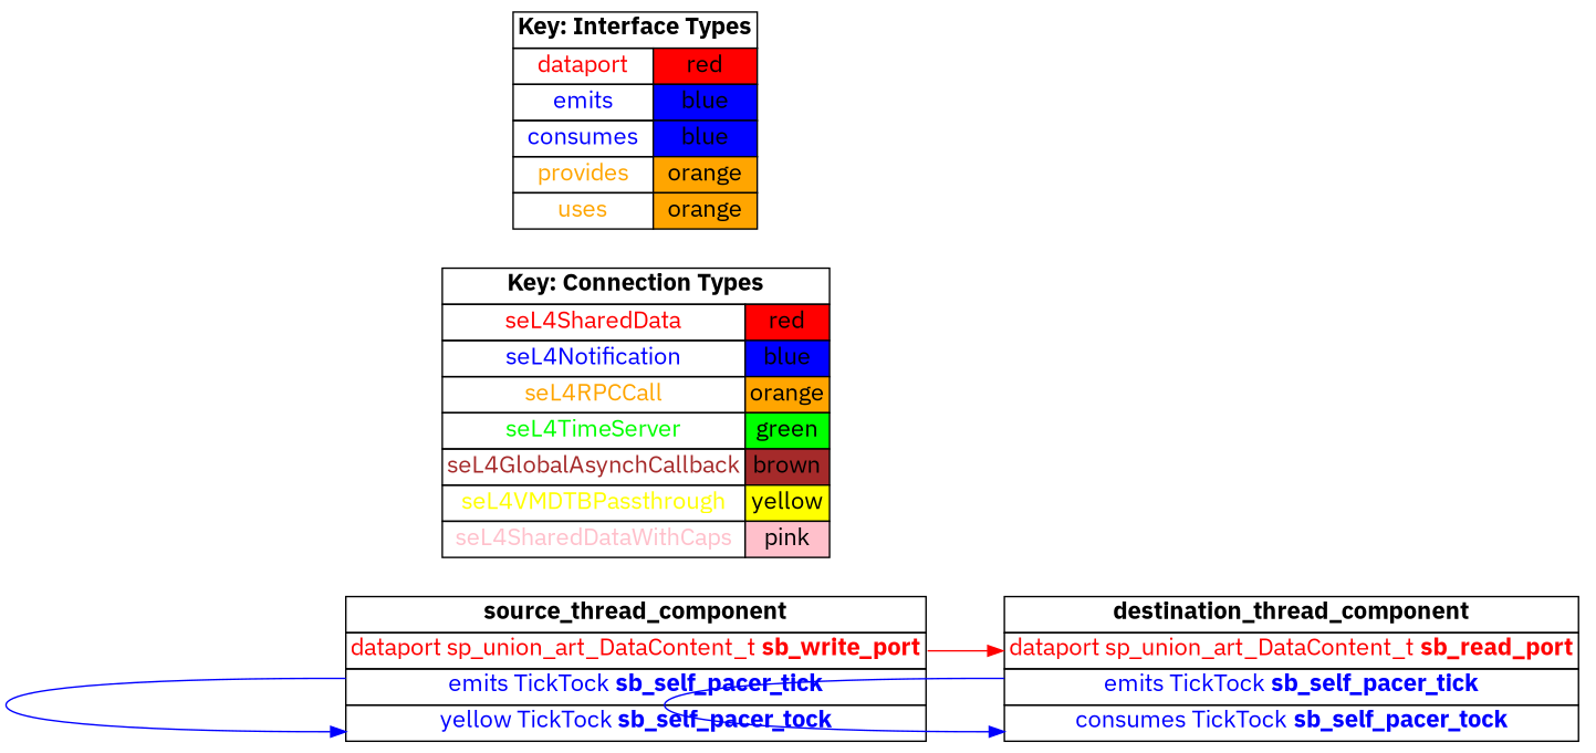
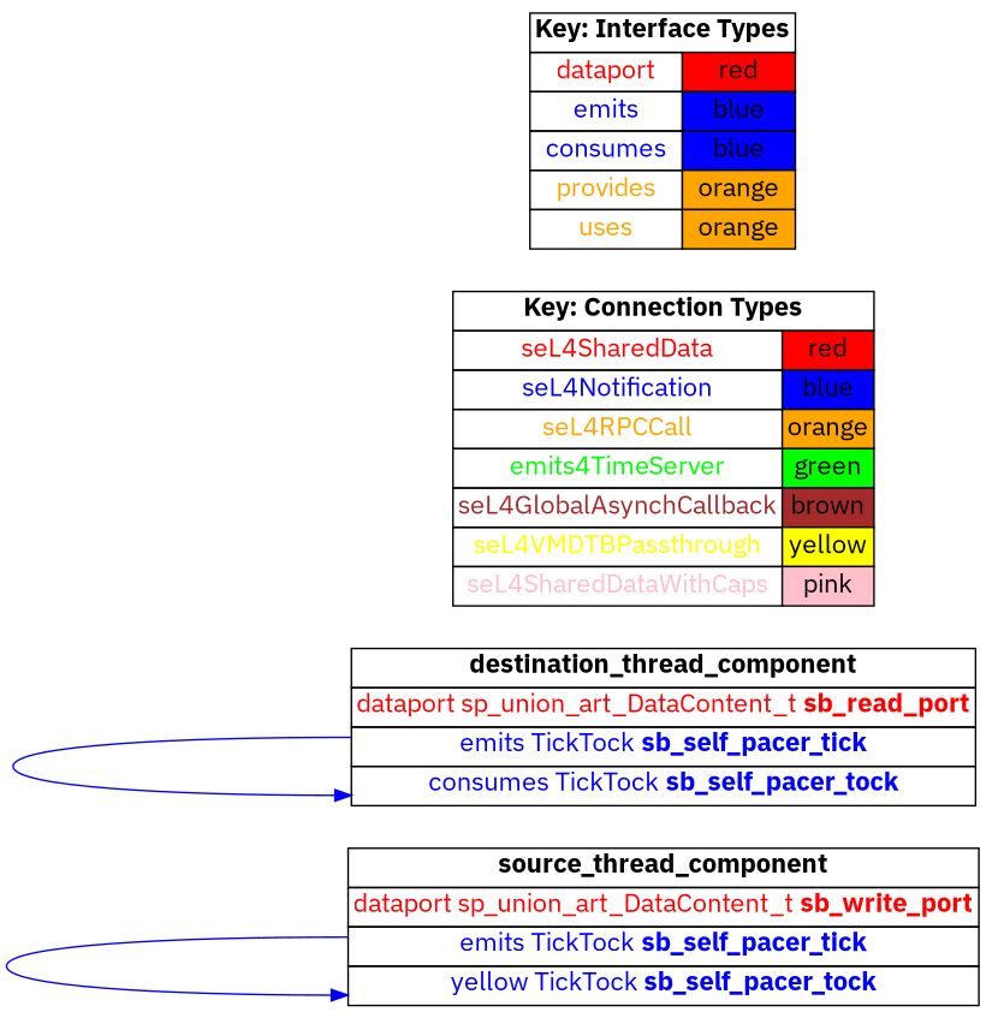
  digraph {
    fontname="IBM Plex Sans"
    rankdir=LR
    node [fontname="IBM Plex Sans" fontsize=16 shape=plaintext]
    edge [color=blue fontname="IBM Plex Sans" headport=sb_self_pacer_tock tailport=sb_self_pacer_tick]
    n1 [label=<     <TABLE BORDER="0" CELLBORDER="1" CELLSPACING="0">       <TR><TD><B>source_thread_component</B></TD></TR>       <TR><TD PORT="sb_write_port"><FONT COLOR="red">dataport sp_union_art_DataContent_t <B>sb_write_port</B></FONT></TD></TR>       <TR><TD PORT="sb_self_pacer_tick"><FONT COLOR="blue">emits TickTock <B>sb_self_pacer_tick</B></FONT></TD></TR>       <TR><TD PORT="sb_self_pacer_tock"><FONT COLOR="blue">yellow TickTock <B>sb_self_pacer_tock</B></FONT></TD></TR>"     </TABLE>   >]
    n2 [label=<     <TABLE BORDER="0" CELLBORDER="1" CELLSPACING="0">       <TR><TD><B>destination_thread_component</B></TD></TR>       <TR><TD PORT="sb_read_port"><FONT COLOR="red">dataport sp_union_art_DataContent_t <B>sb_read_port</B></FONT></TD></TR>       <TR><TD PORT="sb_self_pacer_tick"><FONT COLOR="blue">emits TickTock <B>sb_self_pacer_tick</B></FONT></TD></TR>       <TR><TD PORT="sb_self_pacer_tock"><FONT COLOR="blue">consumes TickTock <B>sb_self_pacer_tock</B></FONT></TD></TR>"     </TABLE>   >]
-   n3 [label=<    <TABLE BORDER="0" CELLBORDER="1" CELLSPACING="0">      <TR><TD COLSPAN="2"><B>Key: Connection Types</B></TD></TR>      <TR><TD><FONT COLOR="red">seL4SharedData</FONT></TD><TD BGCOLOR="red">red</TD></TR>      <TR><TD><FONT COLOR="blue">seL4Notification</FONT></TD><TD BGCOLOR="blue">blue</TD></TR>      <TR><TD><FONT COLOR="orange">seL4RPCCall</FONT></TD><TD BGCOLOR="orange">orange</TD></TR>      <TR><TD><FONT COLOR="green">seL4TimeServer</FONT></TD><TD BGCOLOR="green">green</TD></TR>      <TR><TD><FONT COLOR="brown">seL4GlobalAsynchCallback</FONT></TD><TD BGCOLOR="brown">brown</TD></TR>      <TR><TD><FONT COLOR="yellow">seL4VMDTBPassthrough</FONT></TD><TD BGCOLOR="yellow">yellow</TD></TR>      <TR><TD><FONT COLOR="pink">seL4SharedDataWithCaps</FONT></TD><TD BGCOLOR="pink">pink</TD></TR>    </TABLE>   >]
+   n3 [label=<    <TABLE BORDER="0" CELLBORDER="1" CELLSPACING="0">      <TR><TD COLSPAN="2"><B>Key: Connection Types</B></TD></TR>      <TR><TD><FONT COLOR="red">seL4SharedData</FONT></TD><TD BGCOLOR="red">red</TD></TR>      <TR><TD><FONT COLOR="blue">seL4Notification</FONT></TD><TD BGCOLOR="blue">blue</TD></TR>      <TR><TD><FONT COLOR="orange">seL4RPCCall</FONT></TD><TD BGCOLOR="orange">orange</TD></TR>      <TR><TD><FONT COLOR="green">emits4TimeServer</FONT></TD><TD BGCOLOR="green">green</TD></TR>      <TR><TD><FONT COLOR="brown">seL4GlobalAsynchCallback</FONT></TD><TD BGCOLOR="brown">brown</TD></TR>      <TR><TD><FONT COLOR="yellow">seL4VMDTBPassthrough</FONT></TD><TD BGCOLOR="yellow">yellow</TD></TR>      <TR><TD><FONT COLOR="pink">seL4SharedDataWithCaps</FONT></TD><TD BGCOLOR="pink">pink</TD></TR>    </TABLE>   >]
    n4 [label=<    <TABLE BORDER="0" CELLBORDER="1" CELLSPACING="0">      <TR><TD COLSPAN="2"><B>Key: Interface Types</B></TD></TR>      <TR><TD><FONT COLOR="red">dataport</FONT></TD><TD BGCOLOR="red">red</TD></TR>      <TR><TD><FONT COLOR="blue">emits</FONT></TD><TD BGCOLOR="blue">blue</TD></TR>      <TR><TD><FONT COLOR="blue">consumes</FONT></TD><TD BGCOLOR="blue">blue</TD></TR>      <TR><TD><FONT COLOR="orange">provides</FONT></TD><TD BGCOLOR="orange">orange</TD></TR>      <TR><TD><FONT COLOR="orange">uses</FONT></TD><TD BGCOLOR="orange">orange</TD></TR>    </TABLE>   >]
    n1 -> n1
-   n1 -> n2 [color=red headport=sb_read_port tailport=sb_write_port]
    n2 -> n2
  }
